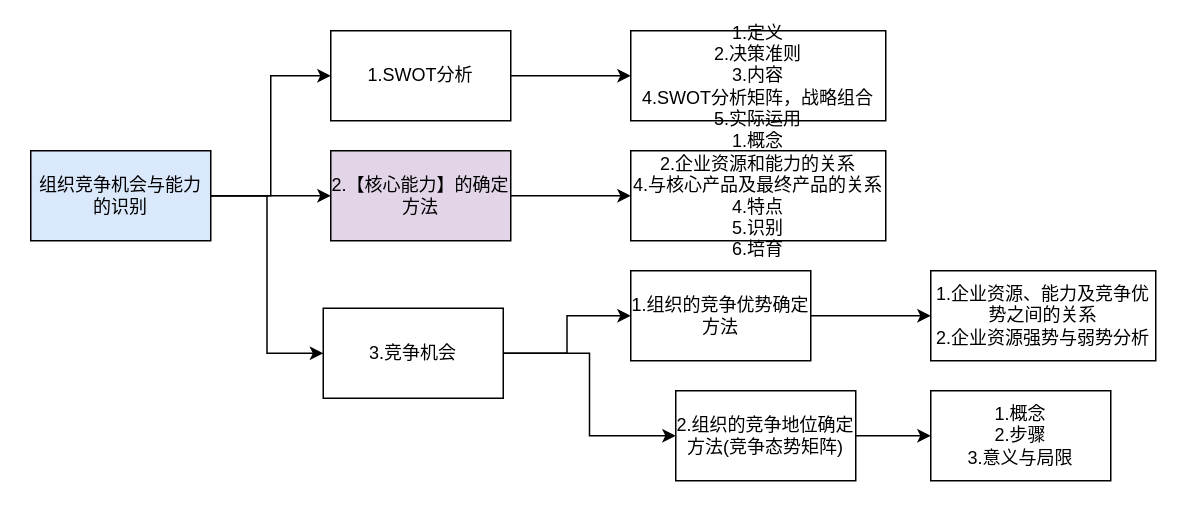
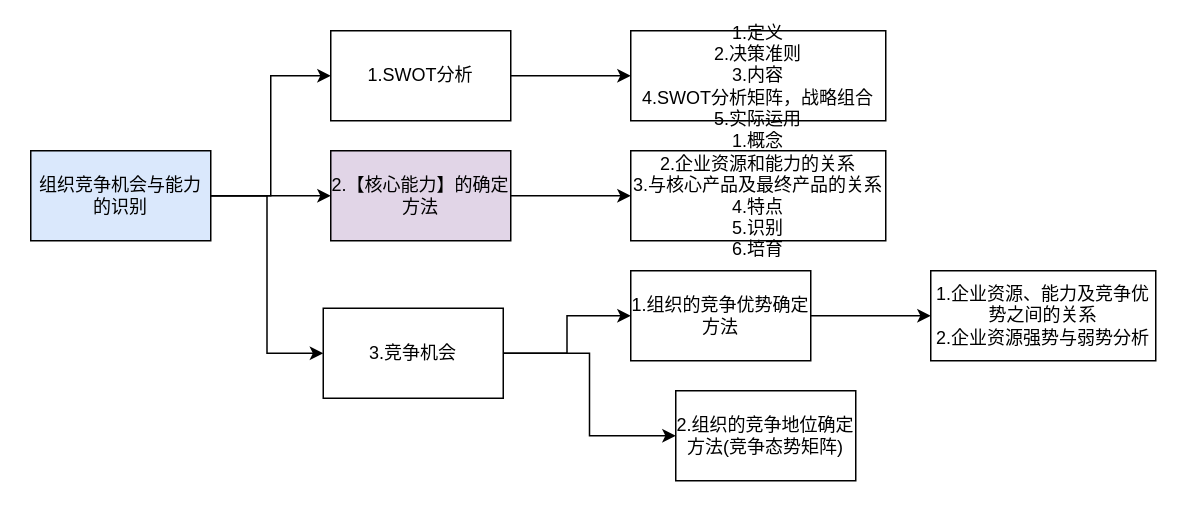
  <mxCell id="0" />
  <mxCell id="1" parent="0" />
  <mxCell id="2" style="edgeStyle=orthogonalEdgeStyle;rounded=0;orthogonalLoop=1;jettySize=auto;html=1;entryX=0;entryY=0.5;entryDx=0;entryDy=0;" parent="1" source="5" target="7" edge="1"><mxGeometry relative="1" as="geometry" /></mxCell>
  <mxCell id="3" style="edgeStyle=orthogonalEdgeStyle;rounded=0;orthogonalLoop=1;jettySize=auto;html=1;entryX=0;entryY=0.5;entryDx=0;entryDy=0;" parent="1" source="5" target="9" edge="1"><mxGeometry relative="1" as="geometry" /></mxCell>
  <mxCell id="4" style="edgeStyle=orthogonalEdgeStyle;rounded=0;orthogonalLoop=1;jettySize=auto;html=1;entryX=0;entryY=0.5;entryDx=0;entryDy=0;" parent="1" source="5" target="20" edge="1"><mxGeometry relative="1" as="geometry" /></mxCell>
  <mxCell id="5" value="组织竞争机会与能力的识别" style="rounded=0;whiteSpace=wrap;html=1;fillColor=#dae8fc;" parent="1" vertex="1"><mxGeometry x="20" y="100" width="120" height="60" as="geometry" /></mxCell>
  <mxCell id="6" value="" style="edgeStyle=orthogonalEdgeStyle;rounded=0;orthogonalLoop=1;jettySize=auto;html=1;" parent="1" source="7" target="14" edge="1"><mxGeometry relative="1" as="geometry" /></mxCell>
  <mxCell id="7" value="1.SWOT分析" style="rounded=0;whiteSpace=wrap;html=1;" parent="1" vertex="1"><mxGeometry x="220" y="20" width="120" height="60" as="geometry" /></mxCell>
  <mxCell id="8" value="" style="edgeStyle=orthogonalEdgeStyle;rounded=0;orthogonalLoop=1;jettySize=auto;html=1;" parent="1" source="9" target="17" edge="1"><mxGeometry relative="1" as="geometry" /></mxCell>
  <mxCell id="9" value="2.【核心能力】的确定方法" style="rounded=0;whiteSpace=wrap;html=1;fillColor=#e1d5e7;" parent="1" vertex="1"><mxGeometry x="220" y="100" width="120" height="60" as="geometry" /></mxCell>
- <mxCell id="10" value="" style="edgeStyle=orthogonalEdgeStyle;rounded=0;orthogonalLoop=1;jettySize=auto;html=1;" parent="1" source="11" target="16" edge="1"><mxGeometry relative="1" as="geometry" /></mxCell>
  <mxCell id="11" value="2.组织的竞争地位确定方法(竞争态势矩阵)" style="rounded=0;whiteSpace=wrap;html=1;" parent="1" vertex="1"><mxGeometry x="450" y="260" width="120" height="60" as="geometry" /></mxCell>
  <mxCell id="12" value="" style="edgeStyle=orthogonalEdgeStyle;rounded=0;orthogonalLoop=1;jettySize=auto;html=1;" parent="1" source="13" target="15" edge="1"><mxGeometry relative="1" as="geometry" /></mxCell>
  <mxCell id="13" value="1.组织的竞争优势确定方法" style="rounded=0;whiteSpace=wrap;html=1;" parent="1" vertex="1"><mxGeometry x="420" y="180" width="120" height="60" as="geometry" /></mxCell>
  <mxCell id="14" value="&lt;div&gt;1.定义&lt;/div&gt;&lt;div&gt;2.决策准则&lt;/div&gt;&lt;div&gt;3.内容&lt;/div&gt;&lt;div&gt;4.SWOT分析矩阵，战略组合&lt;/div&gt;&lt;div&gt;5.实际运用&lt;/div&gt;" style="rounded=0;whiteSpace=wrap;html=1;" parent="1" vertex="1"><mxGeometry x="420" y="20" width="170" height="60" as="geometry" /></mxCell>
  <mxCell id="15" value="&lt;div&gt;1.企业资源、能力及竞争优势之间的关系&lt;/div&gt;&lt;div&gt;2.企业资源强势与弱势分析&lt;/div&gt;" style="rounded=0;whiteSpace=wrap;html=1;" parent="1" vertex="1"><mxGeometry x="620" y="180" width="150" height="60" as="geometry" /></mxCell>
- <mxCell id="16" value="&lt;div&gt;1.概念&lt;/div&gt;&lt;div&gt;2.步骤&lt;/div&gt;&lt;div&gt;3.意义与局限&lt;/div&gt;" style="rounded=0;whiteSpace=wrap;html=1;" parent="1" vertex="1"><mxGeometry x="620" y="260" width="120" height="60" as="geometry" /></mxCell>
- <mxCell id="17" value="&lt;div&gt;1.概念&lt;/div&gt;&lt;div&gt;2.企业资源和能力的关系&lt;/div&gt;&lt;div&gt;4.与核心产品及最终产品的关系&lt;/div&gt;&lt;div&gt;4.特点&lt;/div&gt;&lt;div&gt;5.识别&lt;/div&gt;&lt;div&gt;6.培育&lt;/div&gt;" style="rounded=0;whiteSpace=wrap;html=1;" parent="1" vertex="1"><mxGeometry x="420" y="100" width="170" height="60" as="geometry" /></mxCell>
+ <mxCell id="17" value="&lt;div&gt;1.概念&lt;/div&gt;&lt;div&gt;2.企业资源和能力的关系&lt;/div&gt;&lt;div&gt;3.与核心产品及最终产品的关系&lt;/div&gt;&lt;div&gt;4.特点&lt;/div&gt;&lt;div&gt;5.识别&lt;/div&gt;&lt;div&gt;6.培育&lt;/div&gt;" style="rounded=0;whiteSpace=wrap;html=1;" parent="1" vertex="1"><mxGeometry x="420" y="100" width="170" height="60" as="geometry" /></mxCell>
  <mxCell id="18" style="edgeStyle=orthogonalEdgeStyle;rounded=0;orthogonalLoop=1;jettySize=auto;html=1;entryX=0;entryY=0.5;entryDx=0;entryDy=0;" parent="1" source="20" target="13" edge="1"><mxGeometry relative="1" as="geometry" /></mxCell>
  <mxCell id="19" style="edgeStyle=orthogonalEdgeStyle;rounded=0;orthogonalLoop=1;jettySize=auto;html=1;entryX=0;entryY=0.5;entryDx=0;entryDy=0;" parent="1" source="20" target="11" edge="1"><mxGeometry relative="1" as="geometry" /></mxCell>
  <mxCell id="20" value="3.竞争机会" style="rounded=0;whiteSpace=wrap;html=1;" parent="1" vertex="1"><mxGeometry x="215" y="205" width="120" height="60" as="geometry" /></mxCell>
